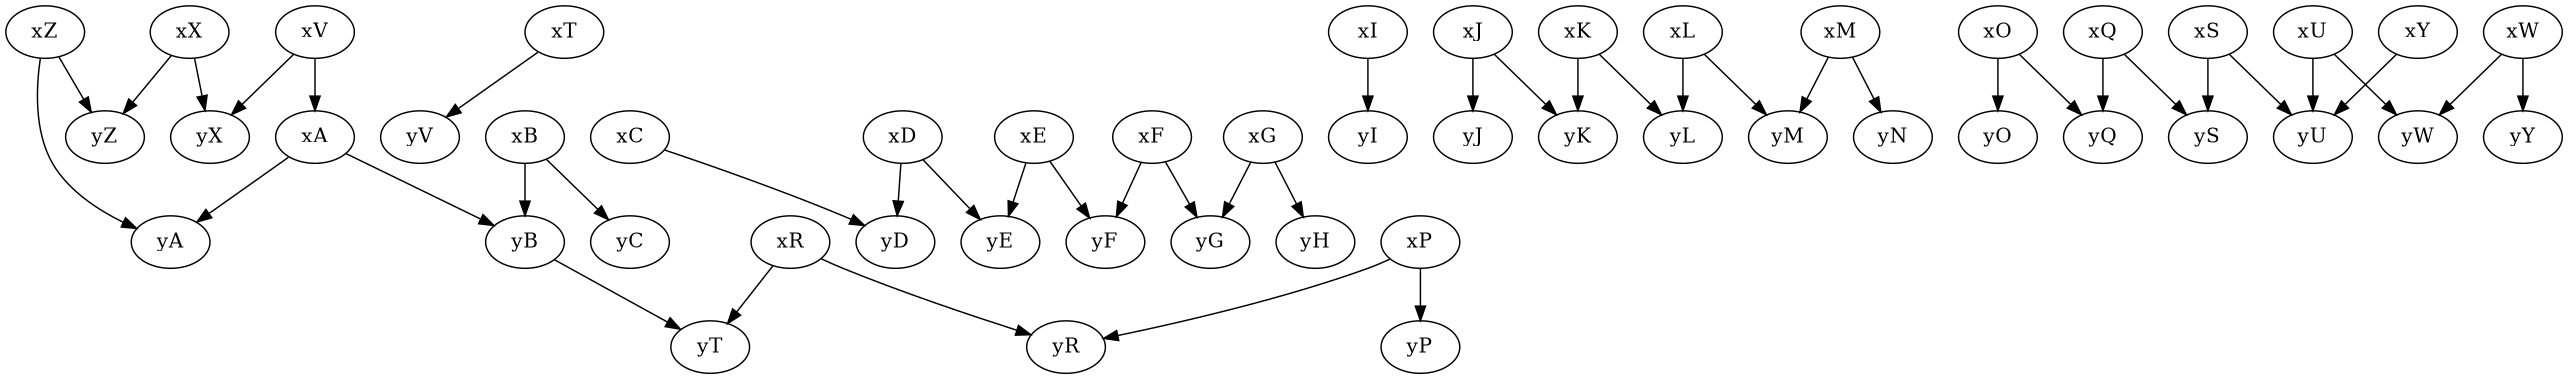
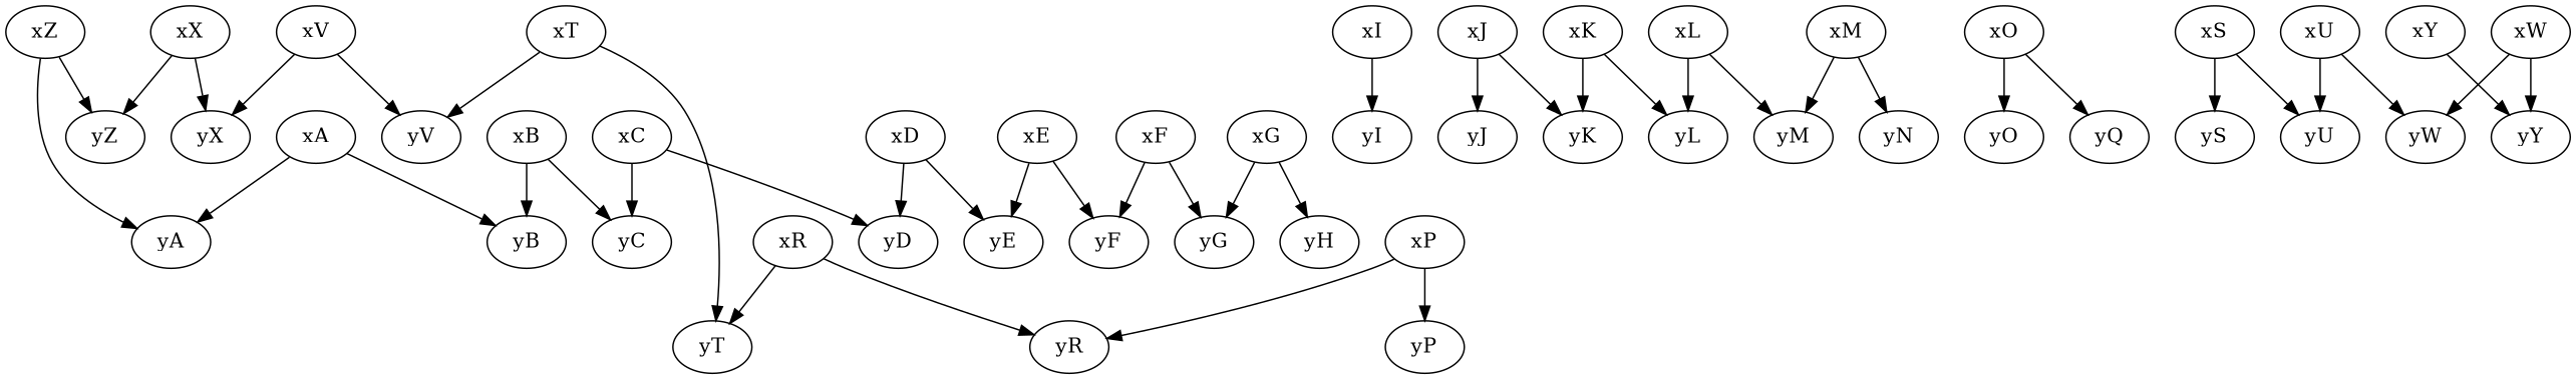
  digraph {
    edge [prob=0.5]
    xA
    yA
    yB
    xB
    yC
    xC
    yD
    xD
    yE
    xE
    yF
    xF
    yG
    xG
    yH
    xI
    yI
    xJ
    yJ
    yK
    xK
    yL
    xL
    yM
    xM
    yN
    xO
    yO
    yQ
    xP
    yP
    yR
-   xQ
    yS
    xR
    yT
    xS
    yU
    xT
    yV
    xU
    yW
    xV
    yX
    xW
    yY
    xX
    yZ
    xY
    xZ
    xA -> yA
    xA -> yB
    xB -> yB
    xB -> yC
+   xC -> yC
    xC -> yD
    xD -> yD
    xD -> yE
    xE -> yE
    xE -> yF
    xF -> yF
    xF -> yG
    xG -> yG
    xG -> yH
    xI -> yI
    xJ -> yJ
    xJ -> yK
    xK -> yK
    xK -> yL
    xL -> yL
    xL -> yM
    xM -> yM
    xM -> yN
    xO -> yO
    xO -> yQ
    xP -> yP
    xP -> yR
-   xQ -> yQ
-   xQ -> yS
    xR -> yR
    xR -> yT
    xS -> yS
    xS -> yU
-   yB -> yT
+   xT -> yT
    xT -> yV
    xU -> yU
    xU -> yW
-   xV -> xA
+   xV -> yV
    xV -> yX
    xW -> yW
    xW -> yY
    xX -> yX
    xX -> yZ
-   xY -> yU
+   xY -> yY
    xZ -> yA
    xZ -> yZ
  }
